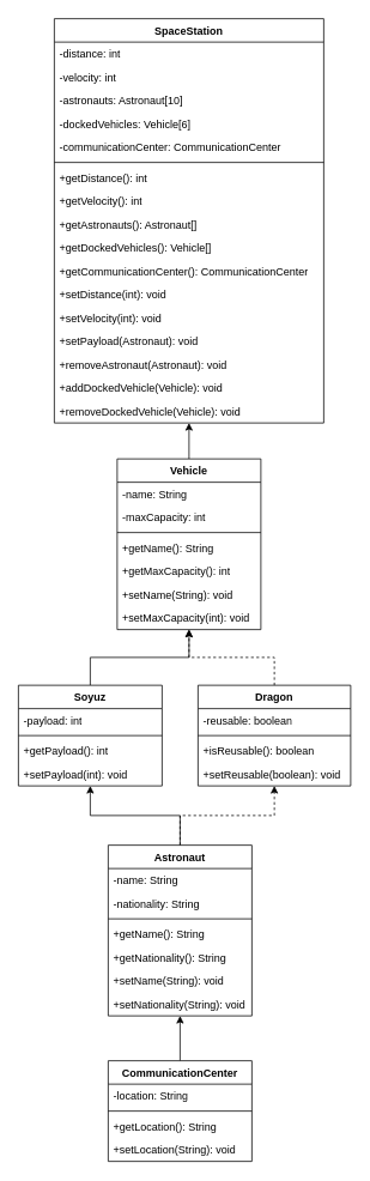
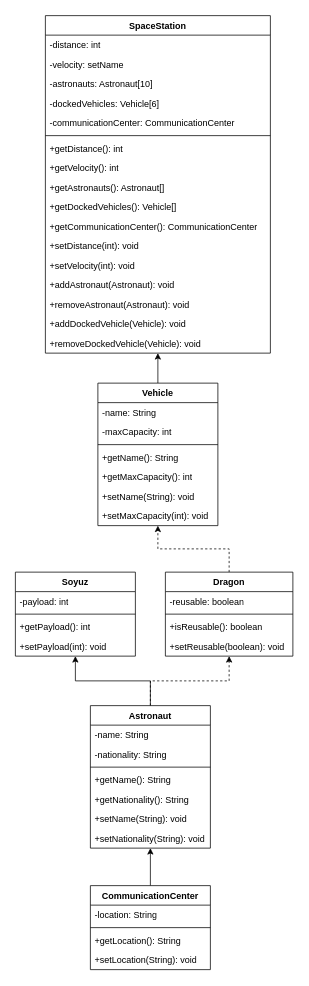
  <mxCell id="0" />
  <mxCell id="1" parent="0" />
  <mxCell id="2" value="SpaceStation" style="swimlane;fontStyle=1;align=center;verticalAlign=top;childLayout=stackLayout;horizontal=1;startSize=26;horizontalStack=0;resizeParent=1;resizeParentMax=0;resizeLast=0;collapsible=1;marginBottom=0;whiteSpace=wrap;html=1;" vertex="1" parent="1"><mxGeometry x="60" y="20" width="300" height="450" as="geometry" /></mxCell>
  <mxCell id="3" value="-distance: int" style="text;strokeColor=none;fillColor=none;align=left;verticalAlign=top;spacingLeft=4;spacingRight=4;overflow=hidden;rotatable=0;points=[[0,0.5],[1,0.5]];portConstraint=eastwest;whiteSpace=wrap;html=1;" vertex="1" parent="2"><mxGeometry y="26" width="300" height="26" as="geometry" /></mxCell>
- <mxCell id="4" value="-velocity: int" style="text;strokeColor=none;fillColor=none;align=left;verticalAlign=top;spacingLeft=4;spacingRight=4;overflow=hidden;rotatable=0;points=[[0,0.5],[1,0.5]];portConstraint=eastwest;whiteSpace=wrap;html=1;" vertex="1" parent="2"><mxGeometry y="52" width="300" height="26" as="geometry" /></mxCell>
+ <mxCell id="4" value="-velocity: setName" style="text;strokeColor=none;fillColor=none;align=left;verticalAlign=top;spacingLeft=4;spacingRight=4;overflow=hidden;rotatable=0;points=[[0,0.5],[1,0.5]];portConstraint=eastwest;whiteSpace=wrap;html=1;" vertex="1" parent="2"><mxGeometry y="52" width="300" height="26" as="geometry" /></mxCell>
  <mxCell id="5" value="-astronauts: Astronaut[10]" style="text;strokeColor=none;fillColor=none;align=left;verticalAlign=top;spacingLeft=4;spacingRight=4;overflow=hidden;rotatable=0;points=[[0,0.5],[1,0.5]];portConstraint=eastwest;whiteSpace=wrap;html=1;" vertex="1" parent="2"><mxGeometry y="78" width="300" height="26" as="geometry" /></mxCell>
  <mxCell id="6" value="-dockedVehicles: Vehicle[6]" style="text;strokeColor=none;fillColor=none;align=left;verticalAlign=top;spacingLeft=4;spacingRight=4;overflow=hidden;rotatable=0;points=[[0,0.5],[1,0.5]];portConstraint=eastwest;whiteSpace=wrap;html=1;" vertex="1" parent="2"><mxGeometry y="104" width="300" height="26" as="geometry" /></mxCell>
  <mxCell id="7" value="-communicationCenter: CommunicationCenter" style="text;strokeColor=none;fillColor=none;align=left;verticalAlign=top;spacingLeft=4;spacingRight=4;overflow=hidden;rotatable=0;points=[[0,0.5],[1,0.5]];portConstraint=eastwest;whiteSpace=wrap;html=1;" vertex="1" parent="2"><mxGeometry y="130" width="300" height="26" as="geometry" /></mxCell>
  <mxCell id="8" value="" style="line;strokeWidth=1;fillColor=none;align=left;verticalAlign=middle;spacingTop=-1;spacingLeft=3;spacingRight=3;rotatable=0;labelPosition=right;points=[];portConstraint=eastwest;strokeColor=inherit;" vertex="1" parent="2"><mxGeometry y="156" width="300" height="8" as="geometry" /></mxCell>
  <mxCell id="9" value="+getDistance(): int" style="text;strokeColor=none;fillColor=none;align=left;verticalAlign=top;spacingLeft=4;spacingRight=4;overflow=hidden;rotatable=0;points=[[0,0.5],[1,0.5]];portConstraint=eastwest;whiteSpace=wrap;html=1;" vertex="1" parent="2"><mxGeometry y="164" width="300" height="26" as="geometry" /></mxCell>
  <mxCell id="10" value="+getVelocity(): int" style="text;strokeColor=none;fillColor=none;align=left;verticalAlign=top;spacingLeft=4;spacingRight=4;overflow=hidden;rotatable=0;points=[[0,0.5],[1,0.5]];portConstraint=eastwest;whiteSpace=wrap;html=1;" vertex="1" parent="2"><mxGeometry y="190" width="300" height="26" as="geometry" /></mxCell>
  <mxCell id="11" value="+getAstronauts(): Astronaut[]" style="text;strokeColor=none;fillColor=none;align=left;verticalAlign=top;spacingLeft=4;spacingRight=4;overflow=hidden;rotatable=0;points=[[0,0.5],[1,0.5]];portConstraint=eastwest;whiteSpace=wrap;html=1;" vertex="1" parent="2"><mxGeometry y="216" width="300" height="26" as="geometry" /></mxCell>
  <mxCell id="12" value="+getDockedVehicles(): Vehicle[]" style="text;strokeColor=none;fillColor=none;align=left;verticalAlign=top;spacingLeft=4;spacingRight=4;overflow=hidden;rotatable=0;points=[[0,0.5],[1,0.5]];portConstraint=eastwest;whiteSpace=wrap;html=1;" vertex="1" parent="2"><mxGeometry y="242" width="300" height="26" as="geometry" /></mxCell>
  <mxCell id="13" value="+getCommunicationCenter(): CommunicationCenter" style="text;strokeColor=none;fillColor=none;align=left;verticalAlign=top;spacingLeft=4;spacingRight=4;overflow=hidden;rotatable=0;points=[[0,0.5],[1,0.5]];portConstraint=eastwest;whiteSpace=wrap;html=1;" vertex="1" parent="2"><mxGeometry y="268" width="300" height="26" as="geometry" /></mxCell>
  <mxCell id="14" value="+setDistance(int): void" style="text;strokeColor=none;fillColor=none;align=left;verticalAlign=top;spacingLeft=4;spacingRight=4;overflow=hidden;rotatable=0;points=[[0,0.5],[1,0.5]];portConstraint=eastwest;whiteSpace=wrap;html=1;" vertex="1" parent="2"><mxGeometry y="294" width="300" height="26" as="geometry" /></mxCell>
  <mxCell id="15" value="+setVelocity(int): void" style="text;strokeColor=none;fillColor=none;align=left;verticalAlign=top;spacingLeft=4;spacingRight=4;overflow=hidden;rotatable=0;points=[[0,0.5],[1,0.5]];portConstraint=eastwest;whiteSpace=wrap;html=1;" vertex="1" parent="2"><mxGeometry y="320" width="300" height="26" as="geometry" /></mxCell>
- <mxCell id="16" value="+setPayload(Astronaut): void" style="text;strokeColor=none;fillColor=none;align=left;verticalAlign=top;spacingLeft=4;spacingRight=4;overflow=hidden;rotatable=0;points=[[0,0.5],[1,0.5]];portConstraint=eastwest;whiteSpace=wrap;html=1;" vertex="1" parent="2"><mxGeometry y="346" width="300" height="26" as="geometry" /></mxCell>
+ <mxCell id="16" value="+addAstronaut(Astronaut): void" style="text;strokeColor=none;fillColor=none;align=left;verticalAlign=top;spacingLeft=4;spacingRight=4;overflow=hidden;rotatable=0;points=[[0,0.5],[1,0.5]];portConstraint=eastwest;whiteSpace=wrap;html=1;" vertex="1" parent="2"><mxGeometry y="346" width="300" height="26" as="geometry" /></mxCell>
  <mxCell id="17" value="+removeAstronaut(Astronaut): void" style="text;strokeColor=none;fillColor=none;align=left;verticalAlign=top;spacingLeft=4;spacingRight=4;overflow=hidden;rotatable=0;points=[[0,0.5],[1,0.5]];portConstraint=eastwest;whiteSpace=wrap;html=1;" vertex="1" parent="2"><mxGeometry y="372" width="300" height="26" as="geometry" /></mxCell>
  <mxCell id="18" value="+addDockedVehicle(Vehicle): void" style="text;strokeColor=none;fillColor=none;align=left;verticalAlign=top;spacingLeft=4;spacingRight=4;overflow=hidden;rotatable=0;points=[[0,0.5],[1,0.5]];portConstraint=eastwest;whiteSpace=wrap;html=1;" vertex="1" parent="2"><mxGeometry y="398" width="300" height="26" as="geometry" /></mxCell>
  <mxCell id="19" value="+removeDockedVehicle(Vehicle): void" style="text;strokeColor=none;fillColor=none;align=left;verticalAlign=top;spacingLeft=4;spacingRight=4;overflow=hidden;rotatable=0;points=[[0,0.5],[1,0.5]];portConstraint=eastwest;whiteSpace=wrap;html=1;" vertex="1" parent="2"><mxGeometry y="424" width="300" height="26" as="geometry" /></mxCell>
  <mxCell id="20" style="edgeStyle=orthogonalEdgeStyle;rounded=0;orthogonalLoop=1;jettySize=auto;html=1;exitX=0.5;exitY=0;exitDx=0;exitDy=0;" edge="1" parent="1" source="21" target="2"><mxGeometry relative="1" as="geometry" /></mxCell>
  <mxCell id="21" value="Vehicle" style="swimlane;fontStyle=1;align=center;verticalAlign=top;childLayout=stackLayout;horizontal=1;startSize=26;horizontalStack=0;resizeParent=1;resizeParentMax=0;resizeLast=0;collapsible=1;marginBottom=0;whiteSpace=wrap;html=1;" vertex="1" parent="1"><mxGeometry y="510" width="160" height="190" as="geometry" x="130" /></mxCell>
  <mxCell id="22" value="-name: String" style="text;strokeColor=none;fillColor=none;align=left;verticalAlign=top;spacingLeft=4;spacingRight=4;overflow=hidden;rotatable=0;points=[[0,0.5],[1,0.5]];portConstraint=eastwest;whiteSpace=wrap;html=1;" vertex="1" parent="21"><mxGeometry y="26" width="160" height="26" as="geometry" /></mxCell>
  <mxCell id="23" value="-maxCapacity: int" style="text;strokeColor=none;fillColor=none;align=left;verticalAlign=top;spacingLeft=4;spacingRight=4;overflow=hidden;rotatable=0;points=[[0,0.5],[1,0.5]];portConstraint=eastwest;whiteSpace=wrap;html=1;" vertex="1" parent="21"><mxGeometry y="52" width="160" height="26" as="geometry" /></mxCell>
  <mxCell id="24" value="" style="line;strokeWidth=1;fillColor=none;align=left;verticalAlign=middle;spacingTop=-1;spacingLeft=3;spacingRight=3;rotatable=0;labelPosition=right;points=[];portConstraint=eastwest;strokeColor=inherit;" vertex="1" parent="21"><mxGeometry y="78" width="160" height="8" as="geometry" /></mxCell>
  <mxCell id="25" value="+getName(): String" style="text;strokeColor=none;fillColor=none;align=left;verticalAlign=top;spacingLeft=4;spacingRight=4;overflow=hidden;rotatable=0;points=[[0,0.5],[1,0.5]];portConstraint=eastwest;whiteSpace=wrap;html=1;" vertex="1" parent="21"><mxGeometry y="86" width="160" height="26" as="geometry" /></mxCell>
  <mxCell id="26" value="+getMaxCapacity(): int" style="text;strokeColor=none;fillColor=none;align=left;verticalAlign=top;spacingLeft=4;spacingRight=4;overflow=hidden;rotatable=0;points=[[0,0.5],[1,0.5]];portConstraint=eastwest;whiteSpace=wrap;html=1;" vertex="1" parent="21"><mxGeometry y="112" width="160" height="26" as="geometry" /></mxCell>
  <mxCell id="27" value="+setName(String): void" style="text;strokeColor=none;fillColor=none;align=left;verticalAlign=top;spacingLeft=4;spacingRight=4;overflow=hidden;rotatable=0;points=[[0,0.5],[1,0.5]];portConstraint=eastwest;whiteSpace=wrap;html=1;" vertex="1" parent="21"><mxGeometry y="138" width="160" height="26" as="geometry" /></mxCell>
  <mxCell id="28" value="+setMaxCapacity(int): void" style="text;strokeColor=none;fillColor=none;align=left;verticalAlign=top;spacingLeft=4;spacingRight=4;overflow=hidden;rotatable=0;points=[[0,0.5],[1,0.5]];portConstraint=eastwest;whiteSpace=wrap;html=1;" vertex="1" parent="21"><mxGeometry y="164" width="160" height="26" as="geometry" /></mxCell>
  <mxCell id="29" style="edgeStyle=orthogonalEdgeStyle;rounded=0;orthogonalLoop=1;jettySize=auto;html=1;exitX=0.5;exitY=0;exitDx=0;exitDy=0;dashed=1;" edge="1" parent="1" source="30" target="21"><mxGeometry relative="1" as="geometry" /></mxCell>
  <mxCell id="30" value="Dragon" style="swimlane;fontStyle=1;align=center;verticalAlign=top;childLayout=stackLayout;horizontal=1;startSize=26;horizontalStack=0;resizeParent=1;resizeParentMax=0;resizeLast=0;collapsible=1;marginBottom=0;whiteSpace=wrap;html=1;" vertex="1" parent="1"><mxGeometry x="220" y="762" width="170" height="112" as="geometry" /></mxCell>
  <mxCell id="31" value="-reusable: boolean" style="text;strokeColor=none;fillColor=none;align=left;verticalAlign=top;spacingLeft=4;spacingRight=4;overflow=hidden;rotatable=0;points=[[0,0.5],[1,0.5]];portConstraint=eastwest;whiteSpace=wrap;html=1;" vertex="1" parent="30"><mxGeometry y="26" width="170" height="26" as="geometry" /></mxCell>
  <mxCell id="32" value="" style="line;strokeWidth=1;fillColor=none;align=left;verticalAlign=middle;spacingTop=-1;spacingLeft=3;spacingRight=3;rotatable=0;labelPosition=right;points=[];portConstraint=eastwest;strokeColor=inherit;" vertex="1" parent="30"><mxGeometry y="52" width="170" height="8" as="geometry" /></mxCell>
  <mxCell id="33" value="+isReusable(): boolean" style="text;strokeColor=none;fillColor=none;align=left;verticalAlign=top;spacingLeft=4;spacingRight=4;overflow=hidden;rotatable=0;points=[[0,0.5],[1,0.5]];portConstraint=eastwest;whiteSpace=wrap;html=1;" vertex="1" parent="30"><mxGeometry y="60" width="170" height="26" as="geometry" /></mxCell>
  <mxCell id="34" value="+setReusable(boolean): void" style="text;strokeColor=none;fillColor=none;align=left;verticalAlign=top;spacingLeft=4;spacingRight=4;overflow=hidden;rotatable=0;points=[[0,0.5],[1,0.5]];portConstraint=eastwest;whiteSpace=wrap;html=1;" vertex="1" parent="30"><mxGeometry y="86" width="170" height="26" as="geometry" /></mxCell>
- <mxCell id="35" style="edgeStyle=orthogonalEdgeStyle;rounded=0;orthogonalLoop=1;jettySize=auto;html=1;exitX=0.5;exitY=0;exitDx=0;exitDy=0;" edge="1" parent="1" source="36" target="21"><mxGeometry relative="1" as="geometry" /></mxCell>
  <mxCell id="36" value="Soyuz" style="swimlane;fontStyle=1;align=center;verticalAlign=top;childLayout=stackLayout;horizontal=1;startSize=26;horizontalStack=0;resizeParent=1;resizeParentMax=0;resizeLast=0;collapsible=1;marginBottom=0;whiteSpace=wrap;html=1;" vertex="1" parent="1"><mxGeometry x="20" y="762" width="160" height="112" as="geometry" /></mxCell>
  <mxCell id="37" value="-payload: int" style="text;strokeColor=none;fillColor=none;align=left;verticalAlign=top;spacingLeft=4;spacingRight=4;overflow=hidden;rotatable=0;points=[[0,0.5],[1,0.5]];portConstraint=eastwest;whiteSpace=wrap;html=1;" vertex="1" parent="36"><mxGeometry y="26" width="160" height="26" as="geometry" /></mxCell>
  <mxCell id="38" value="" style="line;strokeWidth=1;fillColor=none;align=left;verticalAlign=middle;spacingTop=-1;spacingLeft=3;spacingRight=3;rotatable=0;labelPosition=right;points=[];portConstraint=eastwest;strokeColor=inherit;" vertex="1" parent="36"><mxGeometry y="52" width="160" height="8" as="geometry" /></mxCell>
  <mxCell id="39" value="+getPayload(): int" style="text;strokeColor=none;fillColor=none;align=left;verticalAlign=top;spacingLeft=4;spacingRight=4;overflow=hidden;rotatable=0;points=[[0,0.5],[1,0.5]];portConstraint=eastwest;whiteSpace=wrap;html=1;" vertex="1" parent="36"><mxGeometry y="60" width="160" height="26" as="geometry" /></mxCell>
  <mxCell id="40" value="+setPayload(int): void" style="text;strokeColor=none;fillColor=none;align=left;verticalAlign=top;spacingLeft=4;spacingRight=4;overflow=hidden;rotatable=0;points=[[0,0.5],[1,0.5]];portConstraint=eastwest;whiteSpace=wrap;html=1;" vertex="1" parent="36"><mxGeometry y="86" width="160" height="26" as="geometry" /></mxCell>
  <mxCell id="41" style="edgeStyle=orthogonalEdgeStyle;rounded=0;orthogonalLoop=1;jettySize=auto;html=1;exitX=0.5;exitY=0;exitDx=0;exitDy=0;" edge="1" parent="1" source="43" target="36"><mxGeometry relative="1" as="geometry" /></mxCell>
  <mxCell id="42" style="edgeStyle=orthogonalEdgeStyle;rounded=0;orthogonalLoop=1;jettySize=auto;html=1;exitX=0.5;exitY=0;exitDx=0;exitDy=0;dashed=1;" edge="1" parent="1" source="43" target="30"><mxGeometry relative="1" as="geometry" /></mxCell>
  <mxCell id="43" value="Astronaut" style="swimlane;fontStyle=1;align=center;verticalAlign=top;childLayout=stackLayout;horizontal=1;startSize=26;horizontalStack=0;resizeParent=1;resizeParentMax=0;resizeLast=0;collapsible=1;marginBottom=0;whiteSpace=wrap;html=1;" vertex="1" parent="1"><mxGeometry x="120" y="940" width="160" height="190" as="geometry" /></mxCell>
  <mxCell id="44" value="-name: String" style="text;strokeColor=none;fillColor=none;align=left;verticalAlign=top;spacingLeft=4;spacingRight=4;overflow=hidden;rotatable=0;points=[[0,0.5],[1,0.5]];portConstraint=eastwest;whiteSpace=wrap;html=1;" vertex="1" parent="43"><mxGeometry y="26" width="160" height="26" as="geometry" /></mxCell>
  <mxCell id="45" value="-nationality: String" style="text;strokeColor=none;fillColor=none;align=left;verticalAlign=top;spacingLeft=4;spacingRight=4;overflow=hidden;rotatable=0;points=[[0,0.5],[1,0.5]];portConstraint=eastwest;whiteSpace=wrap;html=1;" vertex="1" parent="43"><mxGeometry y="52" width="160" height="26" as="geometry" /></mxCell>
  <mxCell id="46" value="" style="line;strokeWidth=1;fillColor=none;align=left;verticalAlign=middle;spacingTop=-1;spacingLeft=3;spacingRight=3;rotatable=0;labelPosition=right;points=[];portConstraint=eastwest;strokeColor=inherit;" vertex="1" parent="43"><mxGeometry y="78" width="160" height="8" as="geometry" /></mxCell>
  <mxCell id="47" value="+getName(): String" style="text;strokeColor=none;fillColor=none;align=left;verticalAlign=top;spacingLeft=4;spacingRight=4;overflow=hidden;rotatable=0;points=[[0,0.5],[1,0.5]];portConstraint=eastwest;whiteSpace=wrap;html=1;" vertex="1" parent="43"><mxGeometry y="86" width="160" height="26" as="geometry" /></mxCell>
  <mxCell id="48" value="+getNationality(): String" style="text;strokeColor=none;fillColor=none;align=left;verticalAlign=top;spacingLeft=4;spacingRight=4;overflow=hidden;rotatable=0;points=[[0,0.5],[1,0.5]];portConstraint=eastwest;whiteSpace=wrap;html=1;" vertex="1" parent="43"><mxGeometry y="112" width="160" height="26" as="geometry" /></mxCell>
  <mxCell id="49" value="+setName(String): void" style="text;strokeColor=none;fillColor=none;align=left;verticalAlign=top;spacingLeft=4;spacingRight=4;overflow=hidden;rotatable=0;points=[[0,0.5],[1,0.5]];portConstraint=eastwest;whiteSpace=wrap;html=1;" vertex="1" parent="43"><mxGeometry y="138" width="160" height="26" as="geometry" /></mxCell>
  <mxCell id="50" value="+setNationality(String): void" style="text;strokeColor=none;fillColor=none;align=left;verticalAlign=top;spacingLeft=4;spacingRight=4;overflow=hidden;rotatable=0;points=[[0,0.5],[1,0.5]];portConstraint=eastwest;whiteSpace=wrap;html=1;" vertex="1" parent="43"><mxGeometry y="164" width="160" height="26" as="geometry" /></mxCell>
  <mxCell id="51" style="edgeStyle=orthogonalEdgeStyle;rounded=0;orthogonalLoop=1;jettySize=auto;html=1;exitX=0.5;exitY=0;exitDx=0;exitDy=0;" edge="1" parent="1" source="52" target="43"><mxGeometry relative="1" as="geometry" /></mxCell>
  <mxCell id="52" value="CommunicationCenter" style="swimlane;fontStyle=1;align=center;verticalAlign=top;childLayout=stackLayout;horizontal=1;startSize=26;horizontalStack=0;resizeParent=1;resizeParentMax=0;resizeLast=0;collapsible=1;marginBottom=0;whiteSpace=wrap;html=1;" vertex="1" parent="1"><mxGeometry x="120" y="1180" width="160" height="112" as="geometry" /></mxCell>
  <mxCell id="53" value="-location: String" style="text;strokeColor=none;fillColor=none;align=left;verticalAlign=top;spacingLeft=4;spacingRight=4;overflow=hidden;rotatable=0;points=[[0,0.5],[1,0.5]];portConstraint=eastwest;whiteSpace=wrap;html=1;" vertex="1" parent="52"><mxGeometry y="26" width="160" height="26" as="geometry" /></mxCell>
  <mxCell id="54" value="" style="line;strokeWidth=1;fillColor=none;align=left;verticalAlign=middle;spacingTop=-1;spacingLeft=3;spacingRight=3;rotatable=0;labelPosition=right;points=[];portConstraint=eastwest;strokeColor=inherit;" vertex="1" parent="52"><mxGeometry y="52" width="160" height="8" as="geometry" /></mxCell>
  <mxCell id="55" value="+getLocation(): String" style="text;strokeColor=none;fillColor=none;align=left;verticalAlign=top;spacingLeft=4;spacingRight=4;overflow=hidden;rotatable=0;points=[[0,0.5],[1,0.5]];portConstraint=eastwest;whiteSpace=wrap;html=1;" vertex="1" parent="52"><mxGeometry y="60" width="160" height="26" as="geometry" /></mxCell>
  <mxCell id="56" value="+setLocation(String): void" style="text;strokeColor=none;fillColor=none;align=left;verticalAlign=top;spacingLeft=4;spacingRight=4;overflow=hidden;rotatable=0;points=[[0,0.5],[1,0.5]];portConstraint=eastwest;whiteSpace=wrap;html=1;" vertex="1" parent="52"><mxGeometry y="86" width="160" height="26" as="geometry" /></mxCell>
